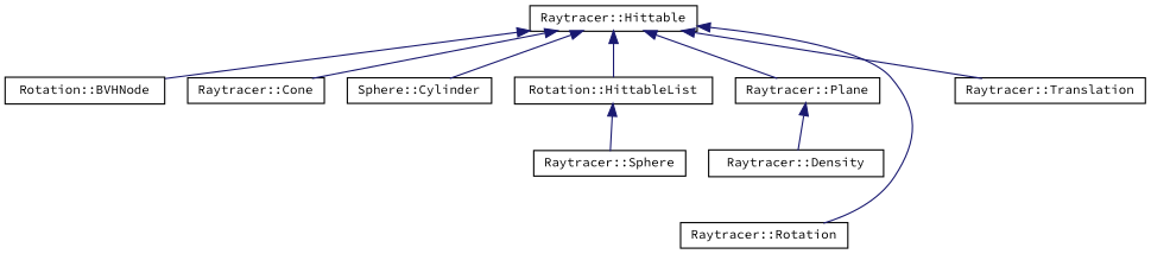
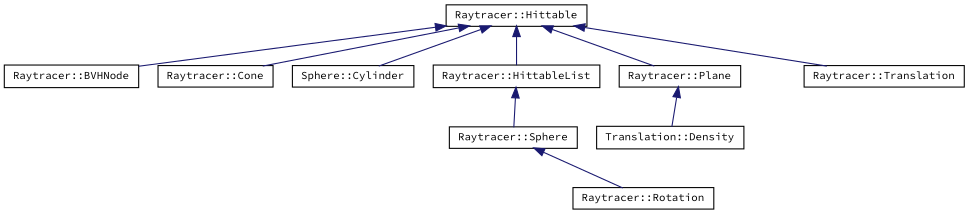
  digraph {
    fontname="Source Code Pro"
    rankdir=TB
    node [color=black fillcolor=white fontname="Source Code Pro" fontsize=10 shape=record style=filled]
    edge [color=midnightblue dir=back fontname="Source Code Pro" fontsize=10 labelfontname=Helvetica labelfontsize=10 style=solid]
    n1 [height=0.2 label="Raytracer::Hittable" width=0.4]
-   n2 [height=0.2 label="Rotation::BVHNode" width=0.4]
+   n2 [height=0.2 label="Raytracer::BVHNode" width=0.4]
    n3 [height=0.2 label="Raytracer::Cone" width=0.4]
    n4 [height=0.2 label="Sphere::Cylinder" width=0.4]
-   n5 [height=0.2 label="Rotation::HittableList" width=0.4]
+   n5 [height=0.2 label="Raytracer::HittableList" width=0.4]
    n6 [height=0.2 label="Raytracer::Plane" width=0.4]
    n7 [height=0.2 label="Raytracer::Rotation" width=0.4]
    n8 [height=0.2 label="Raytracer::Translation" width=0.4]
-   n9 [height=0.2 label="Raytracer::Density" width=0.4]
+   n9 [height=0.2 label="Translation::Density" width=0.4]
    n10 [height=0.2 label="Raytracer::Sphere" width=0.4]
    n1 -> n2
    n1 -> n3
    n1 -> n4
    n1 -> n5
    n1 -> n6
-   n1 -> n7
+   n10 -> n7
    n1 -> n8
    n5 -> n10
    n6 -> n9
  }
